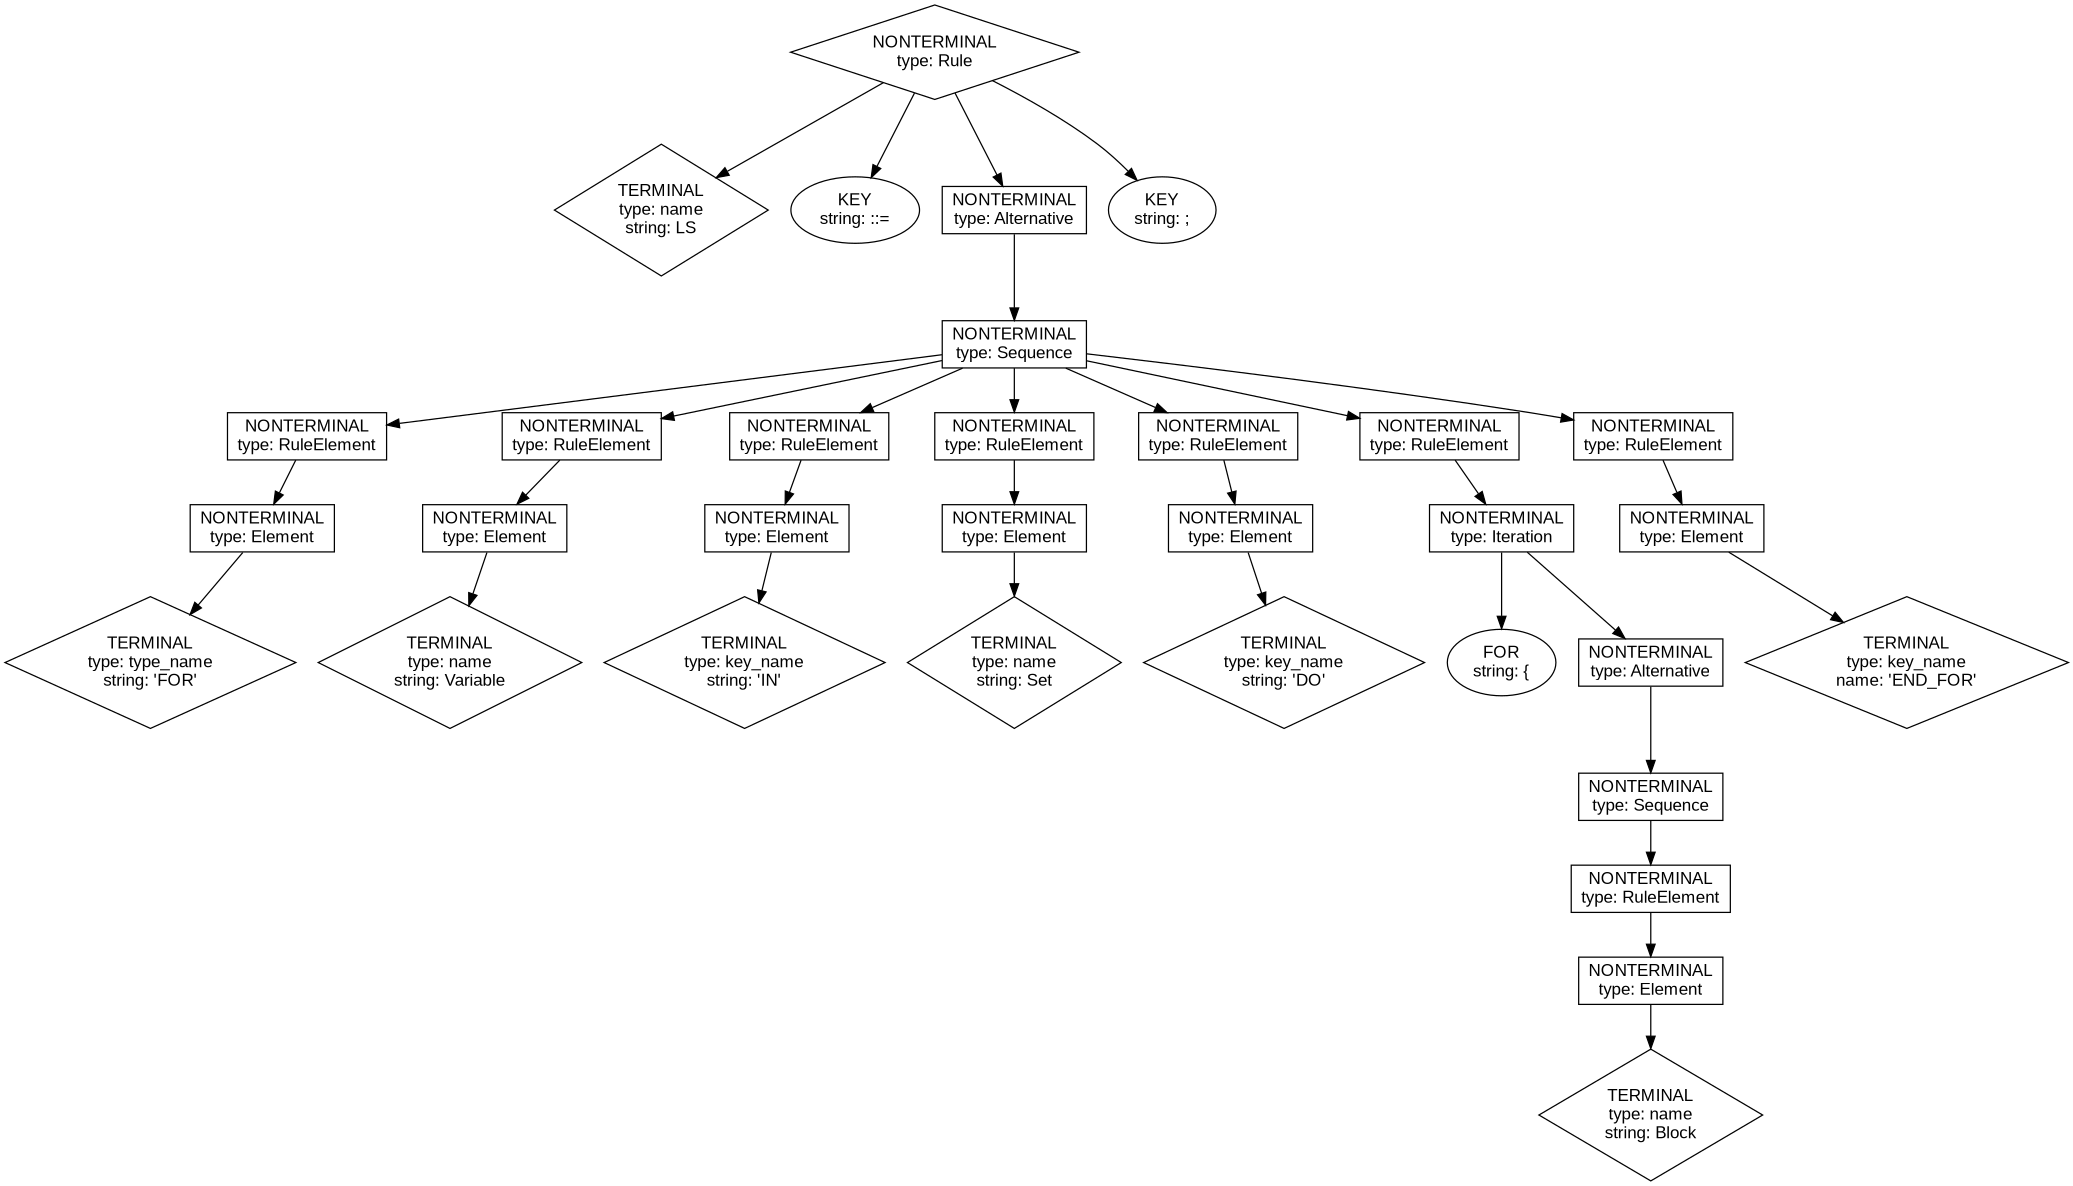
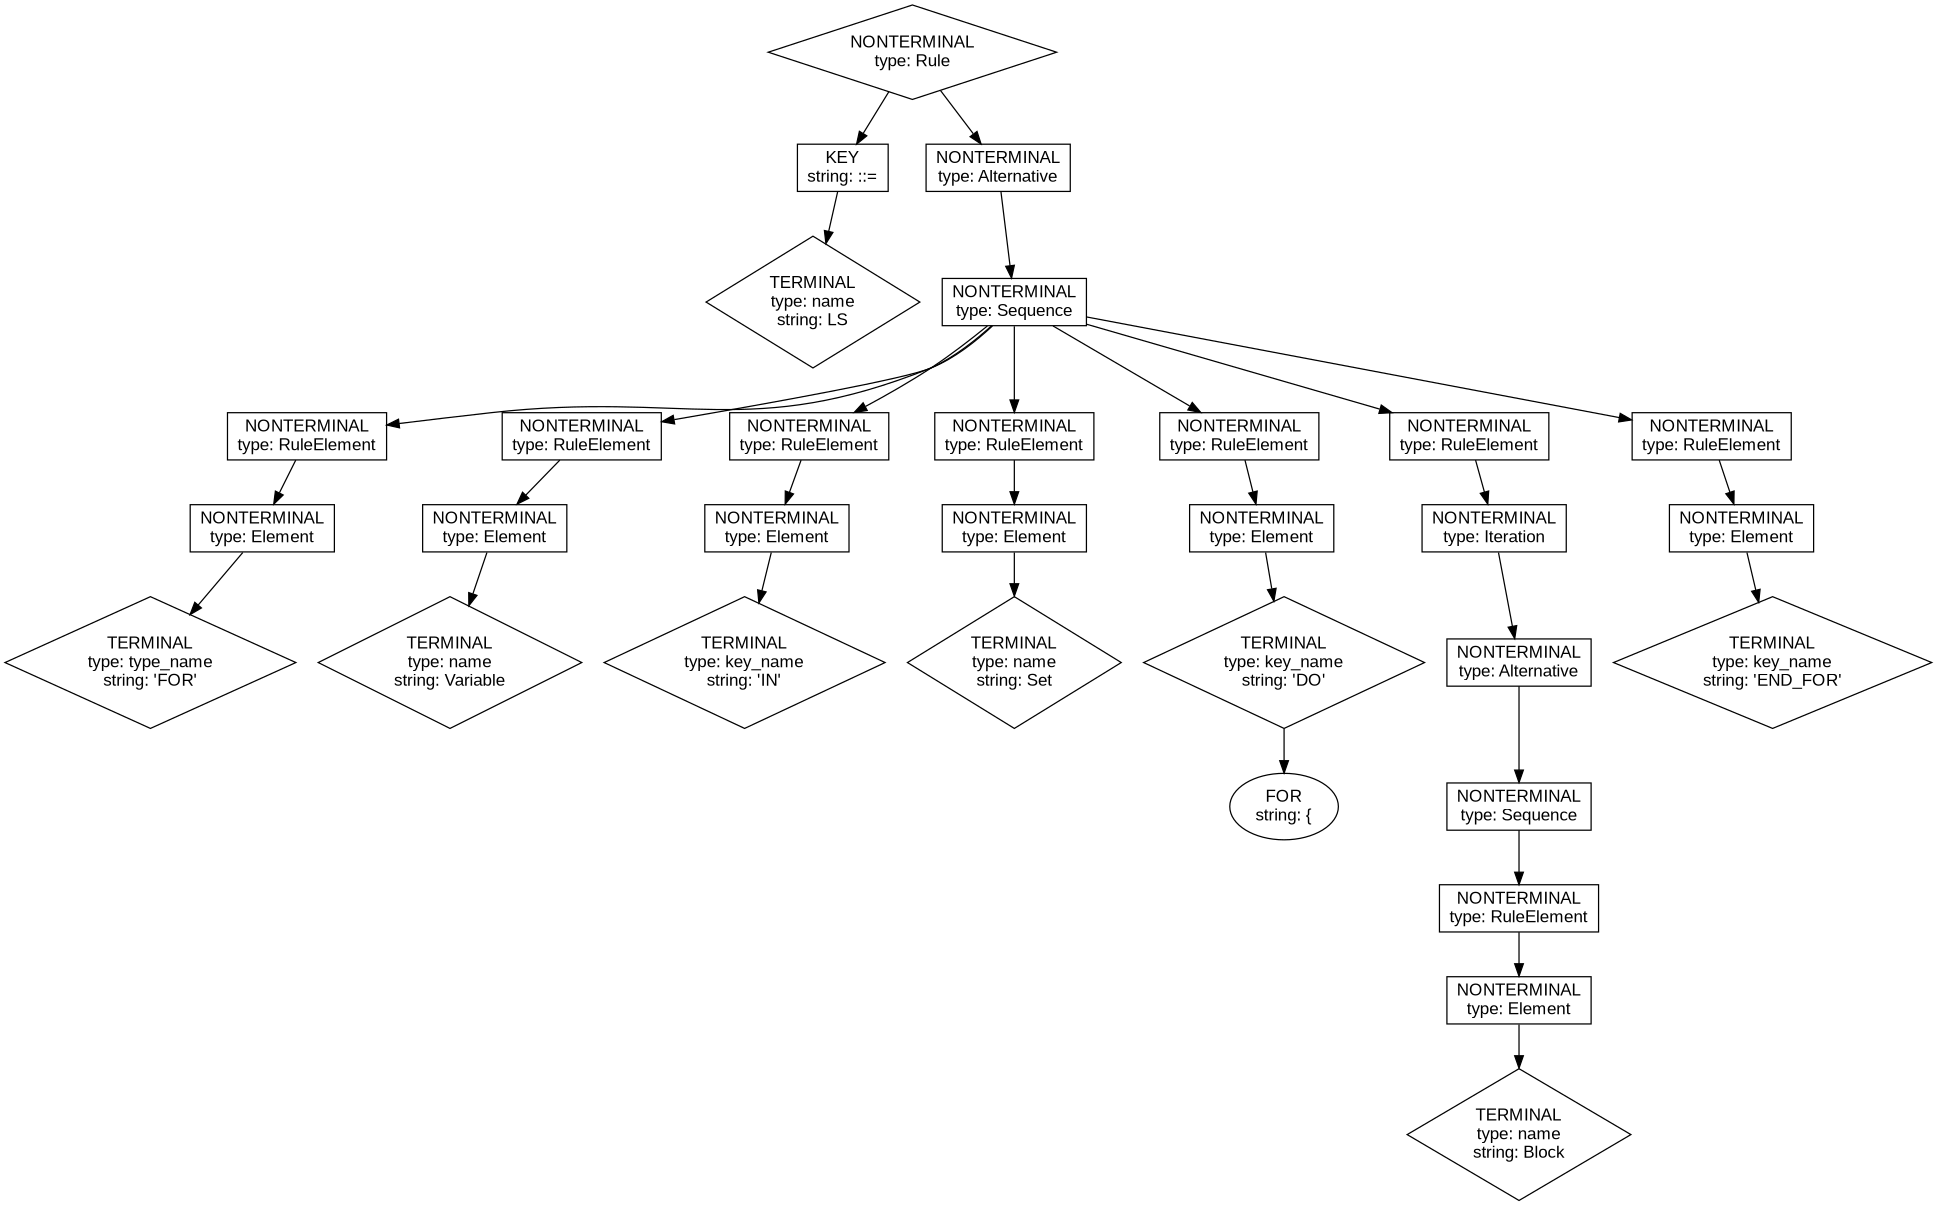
  digraph {
    fontname="Liberation Sans"
    node [fontname="Liberation Sans" shape=box]
    edge [fontname="Liberation Sans"]
    n1 [label="NONTERMINAL\ntype: Rule" shape=diamond]
    n2 [label="TERMINAL\ntype: name\nstring: LS" shape=diamond]
-   n3 [label="KEY\nstring: ::=" shape=oval]
+   n3 [label="KEY\nstring: ::="]
    n4 [label="NONTERMINAL\ntype: Alternative"]
-   n5 [label="KEY\nstring: ;" shape=oval]
    n6 [label="NONTERMINAL\ntype: Sequence"]
    n7 [label="NONTERMINAL\ntype: RuleElement"]
    n8 [label="NONTERMINAL\ntype: RuleElement"]
    n9 [label="NONTERMINAL\ntype: RuleElement"]
    n10 [label="NONTERMINAL\ntype: RuleElement"]
    n11 [label="NONTERMINAL\ntype: RuleElement"]
    n12 [label="NONTERMINAL\ntype: RuleElement"]
    n13 [label="NONTERMINAL\ntype: RuleElement"]
    n14 [label="NONTERMINAL\ntype: Element"]
    n15 [label="NONTERMINAL\ntype: Element"]
    n16 [label="NONTERMINAL\ntype: Element"]
    n17 [label="NONTERMINAL\ntype: Element"]
    n18 [label="NONTERMINAL\ntype: Element"]
    n19 [label="NONTERMINAL\ntype: Iteration"]
    n20 [label="NONTERMINAL\ntype: Element"]
    n21 [label="TERMINAL\ntype: type_name\nstring: 'FOR'" shape=diamond]
    n22 [label="TERMINAL\ntype: name\nstring: Variable" shape=diamond]
    n23 [label="TERMINAL\ntype: key_name\nstring: 'IN'" shape=diamond]
    n24 [label="TERMINAL\ntype: name\nstring: Set" shape=diamond]
    n25 [label="TERMINAL\ntype: key_name\nstring: 'DO'" shape=diamond]
    n26 [label="FOR\nstring: {" shape=oval]
    n27 [label="NONTERMINAL\ntype: Alternative"]
-   n28 [label="TERMINAL\ntype: key_name\nname: 'END_FOR'" shape=diamond]
+   n28 [label="TERMINAL\ntype: key_name\nstring: 'END_FOR'" shape=diamond]
    n29 [label="NONTERMINAL\ntype: Sequence"]
    n30 [label="NONTERMINAL\ntype: RuleElement"]
    n31 [label="NONTERMINAL\ntype: Element"]
    n32 [label="TERMINAL\ntype: name\nstring: Block" shape=diamond]
-   n1 -> n2
+   n3 -> n2
    n1 -> n3
    n1 -> n4
-   n1 -> n5
    n4 -> n6
    n6 -> n7
    n6 -> n8
    n6 -> n9
    n6 -> n10
    n6 -> n11
    n6 -> n12
    n6 -> n13
    n7 -> n14
    n8 -> n15
    n9 -> n16
    n10 -> n17
    n11 -> n18
    n12 -> n19
    n13 -> n20
    n14 -> n21
    n15 -> n22
    n16 -> n23
    n17 -> n24
    n18 -> n25
-   n19 -> n26
+   n25 -> n26
    n19 -> n27
    n20 -> n28
    n27 -> n29
    n29 -> n30
    n30 -> n31
    n31 -> n32
  }
